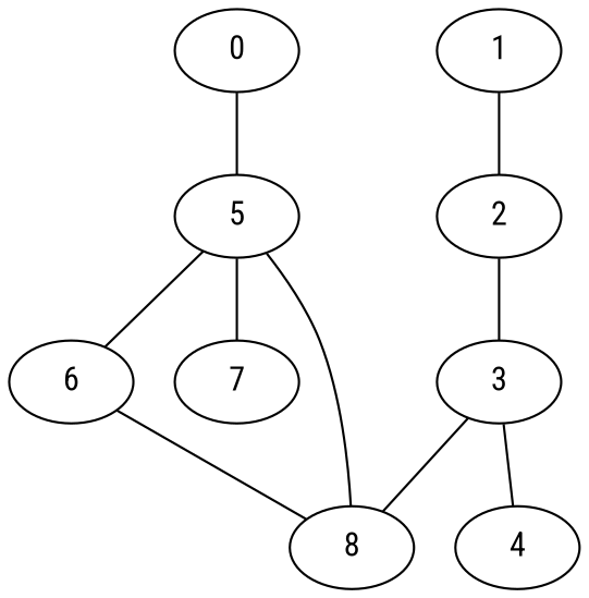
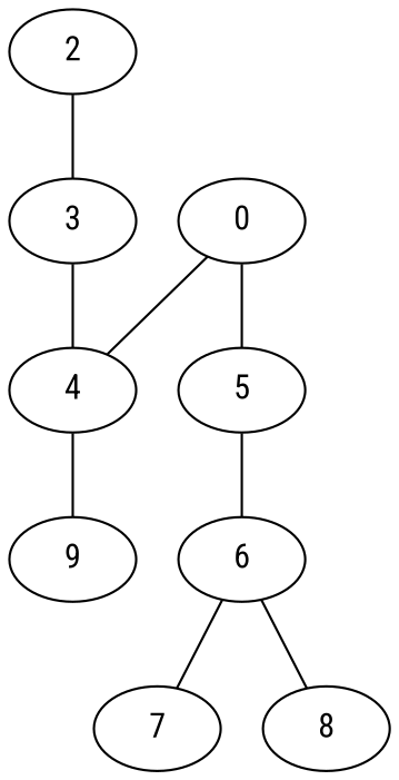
  graph {
    fontname="Roboto Condensed"
    node [fontname="Roboto Condensed"]
    edge [fontname="Roboto Condensed"]
    0
    4
    5
-   1
    2
+   9
    6
    7
    8
    3
+   0 -- 4
    0 -- 5
+   4 -- 9
    5 -- 6
-   5 -- 7
-   5 -- 8
-   1 -- 2
+   6 -- 7
    2 -- 3
    6 -- 8
    3 -- 4
-   3 -- 8
  }
